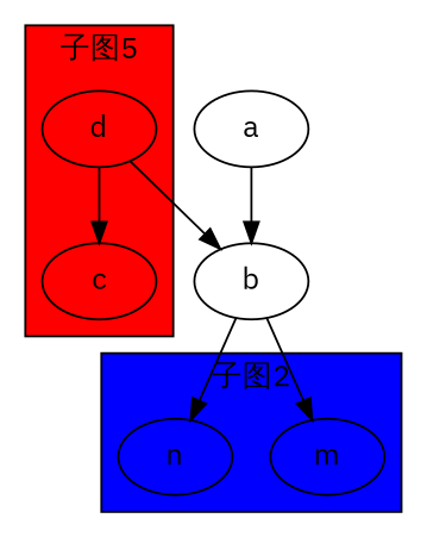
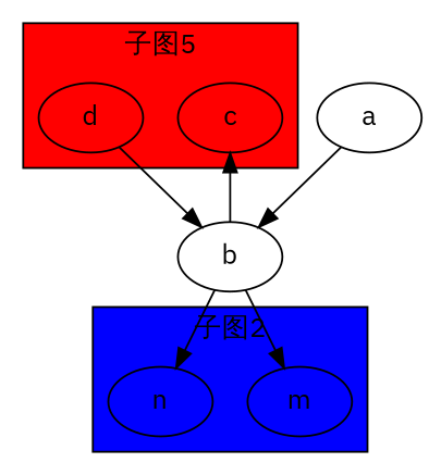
  digraph {
    fontname="IBM Plex Sans"
    node [fontname="IBM Plex Sans"]
    edge [fontname="IBM Plex Sans"]
    c
    d
    m
    n
    b
    a
    subgraph cluster_1 {
      bgcolor=red
      label="子图5"
      c
      d
    }
    subgraph cluster_2 {
      bgcolor=blue
      label="子图2"
      m
      n
    }
    d -> b
-   d -> c
+   b -> c
    b -> m
    b -> n
    a -> b
  }
